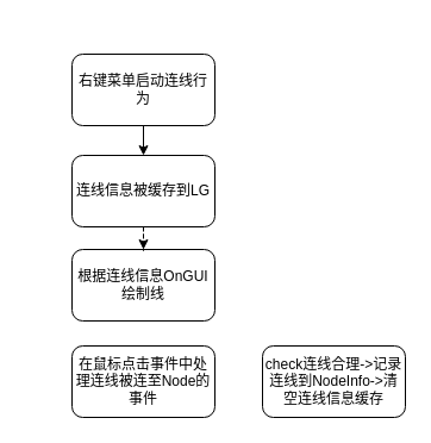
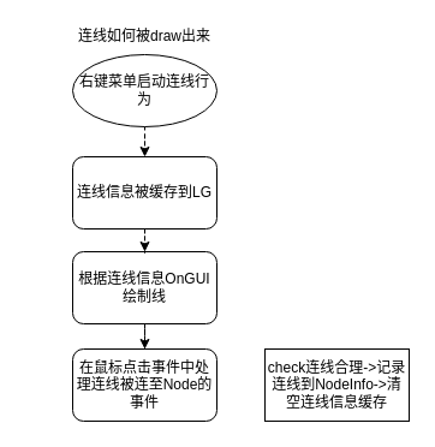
  <mxCell id="0" />
  <mxCell id="1" parent="0" />
  <mxCell id="2" value="" style="group" vertex="1" connectable="0" parent="1"><mxGeometry x="20" y="20" width="320" height="330" as="geometry" /></mxCell>
- <mxCell id="4" value="右键菜单启动连线行为" style="rounded=1;whiteSpace=wrap;html=1;shadow=0;glass=0;sketch=0;strokeWidth=1;fillColor=none;" vertex="1" parent="2"><mxGeometry x="40" y="25" width="120" height="60" as="geometry" /></mxCell>
+ <mxCell id="3" value="连线如何被draw出来" style="text;html=1;strokeColor=none;fillColor=none;align=center;verticalAlign=middle;whiteSpace=wrap;rounded=0;shadow=0;glass=0;sketch=0;" vertex="1" parent="2"><mxGeometry width="200" height="20" as="geometry" /></mxCell>
+ <mxCell id="4" value="右键菜单启动连线行为" style="ellipse;whiteSpace=wrap;html=1;shadow=0;glass=0;sketch=0;strokeWidth=1;fillColor=none;" vertex="1" parent="2"><mxGeometry x="40" y="25" width="120" height="60" as="geometry" /></mxCell>
  <mxCell id="5" value="连线信息被缓存到LG" style="rounded=1;whiteSpace=wrap;html=1;shadow=0;glass=0;sketch=0;strokeWidth=1;fillColor=none;" vertex="1" parent="2"><mxGeometry x="40" y="110" width="120" height="60" as="geometry" /></mxCell>
- <mxCell id="6" value="" style="edgeStyle=orthogonalEdgeStyle;rounded=0;orthogonalLoop=1;jettySize=auto;html=1;dashed=0;startArrow=none;startFill=0;endArrow=classic;endFill=1;strokeWidth=1;" edge="1" parent="2" source="4" target="5"><mxGeometry relative="1" as="geometry" /></mxCell>
+ <mxCell id="6" value="" style="edgeStyle=orthogonalEdgeStyle;rounded=0;orthogonalLoop=1;jettySize=auto;html=1;dashed=1;startArrow=none;startFill=0;endArrow=classic;endFill=1;strokeWidth=1;" edge="1" parent="2" source="4" target="5"><mxGeometry relative="1" as="geometry" /></mxCell>
  <mxCell id="7" value="根据连线信息OnGUI绘制线" style="rounded=1;whiteSpace=wrap;html=1;shadow=0;glass=0;sketch=0;strokeWidth=1;fillColor=none;" vertex="1" parent="2"><mxGeometry x="40" y="189" width="120" height="60" as="geometry" /></mxCell>
  <mxCell id="8" value="" style="edgeStyle=orthogonalEdgeStyle;rounded=0;orthogonalLoop=1;jettySize=auto;html=1;dashed=1;startArrow=none;startFill=0;endArrow=classic;endFill=1;strokeWidth=1;" edge="1" parent="2" source="5" target="7"><mxGeometry relative="1" as="geometry" /></mxCell>
  <mxCell id="9" value="在鼠标点击事件中处理连线被连至Node的事件" style="rounded=1;whiteSpace=wrap;html=1;shadow=0;glass=0;sketch=0;strokeWidth=1;fillColor=none;" vertex="1" parent="2"><mxGeometry x="40" y="270" width="120" height="60" as="geometry" /></mxCell>
- <mxCell id="11" value="check连线合理-&amp;gt;记录连线到NodeInfo-&amp;gt;清空连线信息缓存" style="rounded=1;whiteSpace=wrap;html=1;shadow=0;glass=0;sketch=0;strokeWidth=1;fillColor=none;" vertex="1" parent="2"><mxGeometry x="200" y="270" width="120" height="60" as="geometry" /></mxCell>
+ <mxCell id="10" value="" style="edgeStyle=orthogonalEdgeStyle;rounded=0;orthogonalLoop=1;jettySize=auto;html=1;dashed=1;startArrow=none;startFill=0;endArrow=classic;endFill=1;strokeWidth=1;" edge="1" parent="2" source="7" target="9"><mxGeometry relative="1" as="geometry" /></mxCell>
+ <mxCell id="11" value="check连线合理-&amp;gt;记录连线到NodeInfo-&amp;gt;清空连线信息缓存" style="whiteSpace=wrap;html=1;shadow=0;glass=0;sketch=0;strokeWidth=1;fillColor=none;rounded=0;" vertex="1" parent="2"><mxGeometry x="200" y="270" width="120" height="60" as="geometry" /></mxCell>
